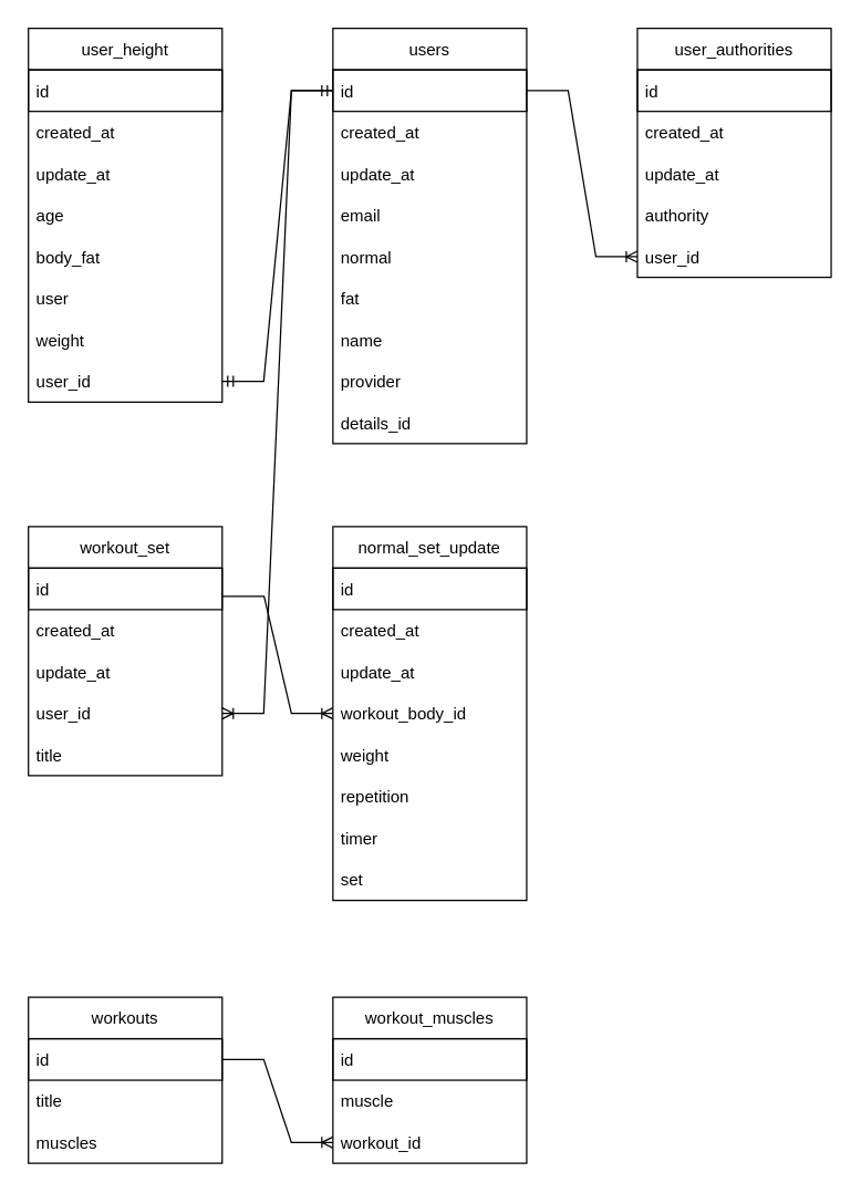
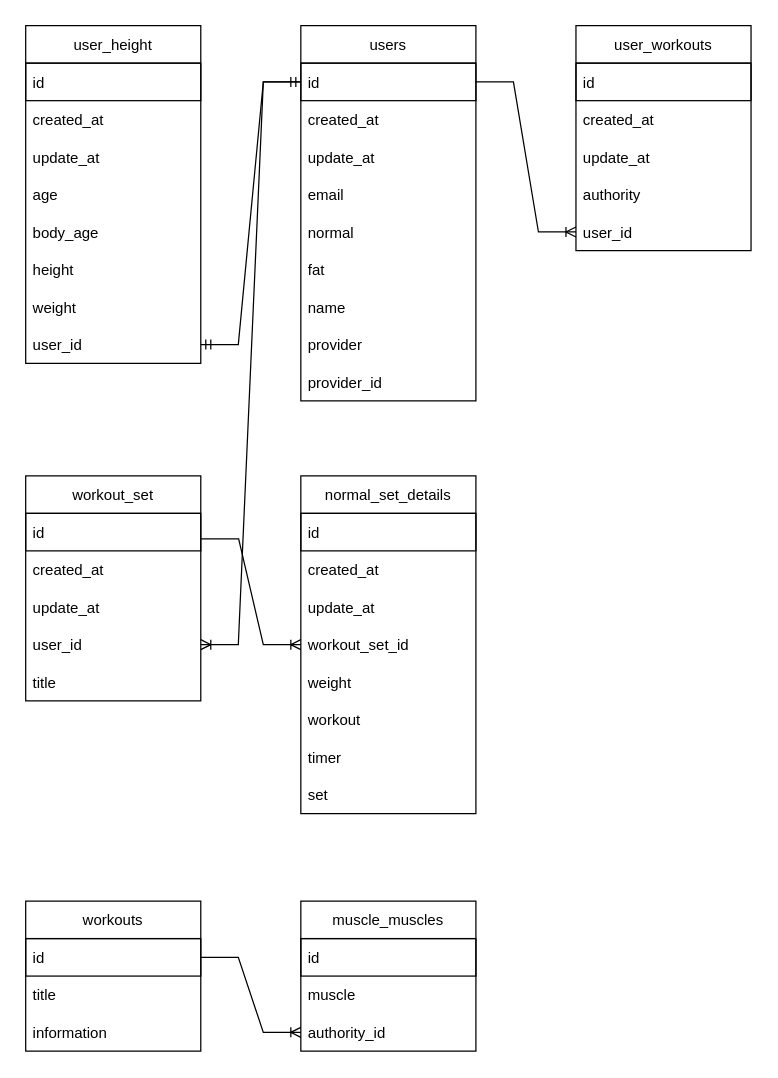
  <mxCell id="0" />
  <mxCell id="1" parent="0" />
  <mxCell id="2" value="users" style="swimlane;fontStyle=0;childLayout=stackLayout;horizontal=1;startSize=30;horizontalStack=0;resizeParent=1;resizeParentMax=0;resizeLast=0;collapsible=1;marginBottom=0;" parent="1" vertex="1"><mxGeometry x="240" width="140" height="300" as="geometry" y="20"><mxRectangle x="250" y="290" width="60" height="30" as="alternateBounds" /></mxGeometry></mxCell>
  <mxCell id="3" value="id" style="text;strokeColor=#000000;fillColor=none;align=left;verticalAlign=middle;spacingLeft=4;spacingRight=4;overflow=hidden;points=[[0,0.5],[1,0.5]];portConstraint=eastwest;rotatable=0;" parent="2" vertex="1"><mxGeometry y="30" width="140" height="30" as="geometry" /></mxCell>
  <mxCell id="4" value="created_at" style="text;strokeColor=none;fillColor=none;align=left;verticalAlign=middle;spacingLeft=4;spacingRight=4;overflow=hidden;points=[[0,0.5],[1,0.5]];portConstraint=eastwest;rotatable=0;" parent="2" vertex="1"><mxGeometry y="60" width="140" height="30" as="geometry" /></mxCell>
  <mxCell id="5" value="update_at" style="text;strokeColor=none;fillColor=none;align=left;verticalAlign=middle;spacingLeft=4;spacingRight=4;overflow=hidden;points=[[0,0.5],[1,0.5]];portConstraint=eastwest;rotatable=0;" parent="2" vertex="1"><mxGeometry y="90" width="140" height="30" as="geometry" /></mxCell>
  <mxCell id="6" value="email" style="text;strokeColor=none;fillColor=none;align=left;verticalAlign=middle;spacingLeft=4;spacingRight=4;overflow=hidden;points=[[0,0.5],[1,0.5]];portConstraint=eastwest;rotatable=0;" parent="2" vertex="1"><mxGeometry y="120" width="140" height="30" as="geometry" /></mxCell>
  <mxCell id="7" value="normal" style="text;strokeColor=none;fillColor=none;align=left;verticalAlign=middle;spacingLeft=4;spacingRight=4;overflow=hidden;points=[[0,0.5],[1,0.5]];portConstraint=eastwest;rotatable=0;" parent="2" vertex="1"><mxGeometry y="150" width="140" height="30" as="geometry" /></mxCell>
  <mxCell id="8" value="fat" style="text;strokeColor=none;fillColor=none;align=left;verticalAlign=middle;spacingLeft=4;spacingRight=4;overflow=hidden;points=[[0,0.5],[1,0.5]];portConstraint=eastwest;rotatable=0;" parent="2" vertex="1"><mxGeometry y="180" width="140" height="30" as="geometry" /></mxCell>
  <mxCell id="9" value="name" style="text;strokeColor=none;fillColor=none;align=left;verticalAlign=middle;spacingLeft=4;spacingRight=4;overflow=hidden;points=[[0,0.5],[1,0.5]];portConstraint=eastwest;rotatable=0;" parent="2" vertex="1"><mxGeometry y="210" width="140" height="30" as="geometry" /></mxCell>
  <mxCell id="10" value="provider" style="text;strokeColor=none;fillColor=none;align=left;verticalAlign=middle;spacingLeft=4;spacingRight=4;overflow=hidden;points=[[0,0.5],[1,0.5]];portConstraint=eastwest;rotatable=0;" parent="2" vertex="1"><mxGeometry y="240" width="140" height="30" as="geometry" /></mxCell>
- <mxCell id="11" value="details_id" style="text;strokeColor=none;fillColor=none;align=left;verticalAlign=middle;spacingLeft=4;spacingRight=4;overflow=hidden;points=[[0,0.5],[1,0.5]];portConstraint=eastwest;rotatable=0;" parent="2" vertex="1"><mxGeometry y="270" width="140" height="30" as="geometry" /></mxCell>
+ <mxCell id="11" value="provider_id" style="text;strokeColor=none;fillColor=none;align=left;verticalAlign=middle;spacingLeft=4;spacingRight=4;overflow=hidden;points=[[0,0.5],[1,0.5]];portConstraint=eastwest;rotatable=0;" parent="2" vertex="1"><mxGeometry y="270" width="140" height="30" as="geometry" /></mxCell>
  <mxCell id="12" value="user_height" style="swimlane;fontStyle=0;childLayout=stackLayout;horizontal=1;startSize=30;horizontalStack=0;resizeParent=1;resizeParentMax=0;resizeLast=0;collapsible=1;marginBottom=0;rounded=0;gradientColor=none;" parent="1" vertex="1"><mxGeometry x="20" width="140" height="270" as="geometry" y="20"><mxRectangle x="250" y="290" width="60" height="30" as="alternateBounds" /></mxGeometry></mxCell>
  <mxCell id="13" value="id" style="text;strokeColor=#000000;fillColor=none;align=left;verticalAlign=middle;spacingLeft=4;spacingRight=4;overflow=hidden;points=[[0,0.5],[1,0.5]];portConstraint=eastwest;rotatable=0;" parent="12" vertex="1"><mxGeometry y="30" width="140" height="30" as="geometry" /></mxCell>
  <mxCell id="14" value="created_at" style="text;strokeColor=none;fillColor=none;align=left;verticalAlign=middle;spacingLeft=4;spacingRight=4;overflow=hidden;points=[[0,0.5],[1,0.5]];portConstraint=eastwest;rotatable=0;" parent="12" vertex="1"><mxGeometry y="60" width="140" height="30" as="geometry" /></mxCell>
  <mxCell id="15" value="update_at" style="text;strokeColor=none;fillColor=none;align=left;verticalAlign=middle;spacingLeft=4;spacingRight=4;overflow=hidden;points=[[0,0.5],[1,0.5]];portConstraint=eastwest;rotatable=0;" parent="12" vertex="1"><mxGeometry y="90" width="140" height="30" as="geometry" /></mxCell>
  <mxCell id="16" value="age" style="text;strokeColor=none;fillColor=none;align=left;verticalAlign=middle;spacingLeft=4;spacingRight=4;overflow=hidden;points=[[0,0.5],[1,0.5]];portConstraint=eastwest;rotatable=0;" parent="12" vertex="1"><mxGeometry y="120" width="140" height="30" as="geometry" /></mxCell>
- <mxCell id="17" value="body_fat" style="text;strokeColor=none;fillColor=none;align=left;verticalAlign=middle;spacingLeft=4;spacingRight=4;overflow=hidden;points=[[0,0.5],[1,0.5]];portConstraint=eastwest;rotatable=0;" parent="12" vertex="1"><mxGeometry y="150" width="140" height="30" as="geometry" /></mxCell>
- <mxCell id="18" value="user" style="text;strokeColor=none;fillColor=none;align=left;verticalAlign=middle;spacingLeft=4;spacingRight=4;overflow=hidden;points=[[0,0.5],[1,0.5]];portConstraint=eastwest;rotatable=0;" parent="12" vertex="1"><mxGeometry y="180" width="140" height="30" as="geometry" /></mxCell>
+ <mxCell id="17" value="body_age" style="text;strokeColor=none;fillColor=none;align=left;verticalAlign=middle;spacingLeft=4;spacingRight=4;overflow=hidden;points=[[0,0.5],[1,0.5]];portConstraint=eastwest;rotatable=0;" parent="12" vertex="1"><mxGeometry y="150" width="140" height="30" as="geometry" /></mxCell>
+ <mxCell id="18" value="height" style="text;strokeColor=none;fillColor=none;align=left;verticalAlign=middle;spacingLeft=4;spacingRight=4;overflow=hidden;points=[[0,0.5],[1,0.5]];portConstraint=eastwest;rotatable=0;" parent="12" vertex="1"><mxGeometry y="180" width="140" height="30" as="geometry" /></mxCell>
  <mxCell id="19" value="weight" style="text;strokeColor=none;fillColor=none;align=left;verticalAlign=middle;spacingLeft=4;spacingRight=4;overflow=hidden;points=[[0,0.5],[1,0.5]];portConstraint=eastwest;rotatable=0;" parent="12" vertex="1"><mxGeometry y="210" width="140" height="30" as="geometry" /></mxCell>
  <mxCell id="20" value="user_id" style="text;strokeColor=none;fillColor=none;align=left;verticalAlign=middle;spacingLeft=4;spacingRight=4;overflow=hidden;points=[[0,0.5],[1,0.5]];portConstraint=eastwest;rotatable=0;" parent="12" vertex="1"><mxGeometry y="240" width="140" height="30" as="geometry" /></mxCell>
- <mxCell id="21" value="user_authorities" style="swimlane;fontStyle=0;childLayout=stackLayout;horizontal=1;startSize=30;horizontalStack=0;resizeParent=1;resizeParentMax=0;resizeLast=0;collapsible=1;marginBottom=0;" parent="1" vertex="1"><mxGeometry x="460" width="140" height="180" as="geometry" y="20"><mxRectangle x="250" y="290" width="60" height="30" as="alternateBounds" /></mxGeometry></mxCell>
+ <mxCell id="21" value="user_workouts" style="swimlane;fontStyle=0;childLayout=stackLayout;horizontal=1;startSize=30;horizontalStack=0;resizeParent=1;resizeParentMax=0;resizeLast=0;collapsible=1;marginBottom=0;" parent="1" vertex="1"><mxGeometry x="460" width="140" height="180" as="geometry" y="20"><mxRectangle x="250" y="290" width="60" height="30" as="alternateBounds" /></mxGeometry></mxCell>
  <mxCell id="22" value="id" style="text;strokeColor=#000000;fillColor=none;align=left;verticalAlign=middle;spacingLeft=4;spacingRight=4;overflow=hidden;points=[[0,0.5],[1,0.5]];portConstraint=eastwest;rotatable=0;" parent="21" vertex="1"><mxGeometry y="30" width="140" height="30" as="geometry" /></mxCell>
  <mxCell id="23" value="created_at" style="text;strokeColor=none;fillColor=none;align=left;verticalAlign=middle;spacingLeft=4;spacingRight=4;overflow=hidden;points=[[0,0.5],[1,0.5]];portConstraint=eastwest;rotatable=0;" parent="21" vertex="1"><mxGeometry y="60" width="140" height="30" as="geometry" /></mxCell>
  <mxCell id="24" value="update_at" style="text;strokeColor=none;fillColor=none;align=left;verticalAlign=middle;spacingLeft=4;spacingRight=4;overflow=hidden;points=[[0,0.5],[1,0.5]];portConstraint=eastwest;rotatable=0;" parent="21" vertex="1"><mxGeometry y="90" width="140" height="30" as="geometry" /></mxCell>
  <mxCell id="25" value="authority" style="text;strokeColor=none;fillColor=none;align=left;verticalAlign=middle;spacingLeft=4;spacingRight=4;overflow=hidden;points=[[0,0.5],[1,0.5]];portConstraint=eastwest;rotatable=0;" parent="21" vertex="1"><mxGeometry y="120" width="140" height="30" as="geometry" /></mxCell>
  <mxCell id="26" value="user_id" style="text;strokeColor=none;fillColor=none;align=left;verticalAlign=middle;spacingLeft=4;spacingRight=4;overflow=hidden;points=[[0,0.5],[1,0.5]];portConstraint=eastwest;rotatable=0;" parent="21" vertex="1"><mxGeometry y="150" width="140" height="30" as="geometry" /></mxCell>
  <mxCell id="27" value="workouts" style="swimlane;fontStyle=0;childLayout=stackLayout;horizontal=1;startSize=30;horizontalStack=0;resizeParent=1;resizeParentMax=0;resizeLast=0;collapsible=1;marginBottom=0;rounded=0;gradientColor=none;" parent="1" vertex="1"><mxGeometry x="20" y="720" width="140" height="120" as="geometry"><mxRectangle x="250" y="290" width="60" height="30" as="alternateBounds" /></mxGeometry></mxCell>
  <mxCell id="28" value="id" style="text;strokeColor=#000000;fillColor=none;align=left;verticalAlign=middle;spacingLeft=4;spacingRight=4;overflow=hidden;points=[[0,0.5],[1,0.5]];portConstraint=eastwest;rotatable=0;" parent="27" vertex="1"><mxGeometry y="30" width="140" height="30" as="geometry" /></mxCell>
  <mxCell id="29" value="title" style="text;strokeColor=none;fillColor=none;align=left;verticalAlign=middle;spacingLeft=4;spacingRight=4;overflow=hidden;points=[[0,0.5],[1,0.5]];portConstraint=eastwest;rotatable=0;" parent="27" vertex="1"><mxGeometry y="60" width="140" height="30" as="geometry" /></mxCell>
- <mxCell id="30" value="muscles" style="text;strokeColor=none;fillColor=none;align=left;verticalAlign=middle;spacingLeft=4;spacingRight=4;overflow=hidden;points=[[0,0.5],[1,0.5]];portConstraint=eastwest;rotatable=0;" parent="27" vertex="1"><mxGeometry y="90" width="140" height="30" as="geometry" /></mxCell>
+ <mxCell id="30" value="information" style="text;strokeColor=none;fillColor=none;align=left;verticalAlign=middle;spacingLeft=4;spacingRight=4;overflow=hidden;points=[[0,0.5],[1,0.5]];portConstraint=eastwest;rotatable=0;" parent="27" vertex="1"><mxGeometry y="90" width="140" height="30" as="geometry" /></mxCell>
  <mxCell id="31" value="" style="edgeStyle=entityRelationEdgeStyle;fontSize=12;html=1;endArrow=ERmandOne;startArrow=ERmandOne;rounded=0;entryX=0;entryY=0.5;entryDx=0;entryDy=0;exitX=1;exitY=0.5;exitDx=0;exitDy=0;" parent="1" source="20" target="3" edge="1"><mxGeometry width="100" height="100" relative="1" as="geometry"><mxPoint x="250" y="280" as="sourcePoint" /><mxPoint x="350" y="180" as="targetPoint" /></mxGeometry></mxCell>
  <mxCell id="32" value="" style="edgeStyle=entityRelationEdgeStyle;fontSize=12;html=1;endArrow=ERoneToMany;rounded=0;entryX=0;entryY=0.5;entryDx=0;entryDy=0;exitX=1;exitY=0.5;exitDx=0;exitDy=0;" parent="1" source="3" target="26" edge="1"><mxGeometry width="100" height="100" relative="1" as="geometry"><mxPoint x="250" y="280" as="sourcePoint" /><mxPoint x="410" y="230" as="targetPoint" /></mxGeometry></mxCell>
- <mxCell id="33" value="workout_muscles" style="swimlane;fontStyle=0;childLayout=stackLayout;horizontal=1;startSize=30;horizontalStack=0;resizeParent=1;resizeParentMax=0;resizeLast=0;collapsible=1;marginBottom=0;rounded=0;gradientColor=none;" parent="1" vertex="1"><mxGeometry x="240" y="720" width="140" height="120" as="geometry"><mxRectangle x="250" y="290" width="60" height="30" as="alternateBounds" /></mxGeometry></mxCell>
+ <mxCell id="33" value="muscle_muscles" style="swimlane;fontStyle=0;childLayout=stackLayout;horizontal=1;startSize=30;horizontalStack=0;resizeParent=1;resizeParentMax=0;resizeLast=0;collapsible=1;marginBottom=0;rounded=0;gradientColor=none;" parent="1" vertex="1"><mxGeometry x="240" y="720" width="140" height="120" as="geometry"><mxRectangle x="250" y="290" width="60" height="30" as="alternateBounds" /></mxGeometry></mxCell>
  <mxCell id="34" value="id" style="text;strokeColor=#000000;fillColor=none;align=left;verticalAlign=middle;spacingLeft=4;spacingRight=4;overflow=hidden;points=[[0,0.5],[1,0.5]];portConstraint=eastwest;rotatable=0;" parent="33" vertex="1"><mxGeometry y="30" width="140" height="30" as="geometry" /></mxCell>
  <mxCell id="35" value="muscle" style="text;strokeColor=none;fillColor=none;align=left;verticalAlign=middle;spacingLeft=4;spacingRight=4;overflow=hidden;points=[[0,0.5],[1,0.5]];portConstraint=eastwest;rotatable=0;" parent="33" vertex="1"><mxGeometry y="60" width="140" height="30" as="geometry" /></mxCell>
- <mxCell id="36" value="workout_id" style="text;strokeColor=none;fillColor=none;align=left;verticalAlign=middle;spacingLeft=4;spacingRight=4;overflow=hidden;points=[[0,0.5],[1,0.5]];portConstraint=eastwest;rotatable=0;" parent="33" vertex="1"><mxGeometry y="90" width="140" height="30" as="geometry" /></mxCell>
+ <mxCell id="36" value="authority_id" style="text;strokeColor=none;fillColor=none;align=left;verticalAlign=middle;spacingLeft=4;spacingRight=4;overflow=hidden;points=[[0,0.5],[1,0.5]];portConstraint=eastwest;rotatable=0;" parent="33" vertex="1"><mxGeometry y="90" width="140" height="30" as="geometry" /></mxCell>
  <mxCell id="37" value="" style="edgeStyle=entityRelationEdgeStyle;fontSize=12;html=1;endArrow=ERoneToMany;rounded=0;entryX=0;entryY=0.5;entryDx=0;entryDy=0;exitX=1;exitY=0.5;exitDx=0;exitDy=0;" parent="1" source="28" target="36" edge="1"><mxGeometry width="100" height="100" relative="1" as="geometry"><mxPoint x="240" y="800" as="sourcePoint" /><mxPoint x="340" y="700" as="targetPoint" /></mxGeometry></mxCell>
  <mxCell id="38" value="workout_set" style="swimlane;fontStyle=0;childLayout=stackLayout;horizontal=1;startSize=30;horizontalStack=0;resizeParent=1;resizeParentMax=0;resizeLast=0;collapsible=1;marginBottom=0;rounded=0;gradientColor=none;" parent="1" vertex="1"><mxGeometry x="20" y="380" width="140" height="180" as="geometry"><mxRectangle x="250" y="290" width="60" height="30" as="alternateBounds" /></mxGeometry></mxCell>
  <mxCell id="39" value="id" style="text;strokeColor=#000000;fillColor=none;align=left;verticalAlign=middle;spacingLeft=4;spacingRight=4;overflow=hidden;points=[[0,0.5],[1,0.5]];portConstraint=eastwest;rotatable=0;" parent="38" vertex="1"><mxGeometry y="30" width="140" height="30" as="geometry" /></mxCell>
  <mxCell id="40" value="created_at" style="text;strokeColor=none;fillColor=none;align=left;verticalAlign=middle;spacingLeft=4;spacingRight=4;overflow=hidden;points=[[0,0.5],[1,0.5]];portConstraint=eastwest;rotatable=0;" parent="38" vertex="1"><mxGeometry y="60" width="140" height="30" as="geometry" /></mxCell>
  <mxCell id="41" value="update_at" style="text;strokeColor=none;fillColor=none;align=left;verticalAlign=middle;spacingLeft=4;spacingRight=4;overflow=hidden;points=[[0,0.5],[1,0.5]];portConstraint=eastwest;rotatable=0;" parent="38" vertex="1"><mxGeometry y="90" width="140" height="30" as="geometry" /></mxCell>
  <mxCell id="42" value="user_id" style="text;strokeColor=none;fillColor=none;align=left;verticalAlign=middle;spacingLeft=4;spacingRight=4;overflow=hidden;points=[[0,0.5],[1,0.5]];portConstraint=eastwest;rotatable=0;" vertex="1" parent="38"><mxGeometry y="120" width="140" height="30" as="geometry" /></mxCell>
  <mxCell id="43" value="title" style="text;strokeColor=none;fillColor=none;align=left;verticalAlign=middle;spacingLeft=4;spacingRight=4;overflow=hidden;points=[[0,0.5],[1,0.5]];portConstraint=eastwest;rotatable=0;" vertex="1" parent="38"><mxGeometry y="150" width="140" height="30" as="geometry" /></mxCell>
- <mxCell id="44" value="normal_set_update" style="swimlane;fontStyle=0;childLayout=stackLayout;horizontal=1;startSize=30;horizontalStack=0;resizeParent=1;resizeParentMax=0;resizeLast=0;collapsible=1;marginBottom=0;rounded=0;gradientColor=none;" vertex="1" parent="1"><mxGeometry x="240" y="380" width="140" height="270" as="geometry"><mxRectangle x="250" y="290" width="60" height="30" as="alternateBounds" /></mxGeometry></mxCell>
+ <mxCell id="44" value="normal_set_details" style="swimlane;fontStyle=0;childLayout=stackLayout;horizontal=1;startSize=30;horizontalStack=0;resizeParent=1;resizeParentMax=0;resizeLast=0;collapsible=1;marginBottom=0;rounded=0;gradientColor=none;" vertex="1" parent="1"><mxGeometry x="240" y="380" width="140" height="270" as="geometry"><mxRectangle x="250" y="290" width="60" height="30" as="alternateBounds" /></mxGeometry></mxCell>
  <mxCell id="45" value="id" style="text;strokeColor=#000000;fillColor=none;align=left;verticalAlign=middle;spacingLeft=4;spacingRight=4;overflow=hidden;points=[[0,0.5],[1,0.5]];portConstraint=eastwest;rotatable=0;" vertex="1" parent="44"><mxGeometry y="30" width="140" height="30" as="geometry" /></mxCell>
  <mxCell id="46" value="created_at" style="text;strokeColor=none;fillColor=none;align=left;verticalAlign=middle;spacingLeft=4;spacingRight=4;overflow=hidden;points=[[0,0.5],[1,0.5]];portConstraint=eastwest;rotatable=0;" vertex="1" parent="44"><mxGeometry y="60" width="140" height="30" as="geometry" /></mxCell>
  <mxCell id="47" value="update_at" style="text;strokeColor=none;fillColor=none;align=left;verticalAlign=middle;spacingLeft=4;spacingRight=4;overflow=hidden;points=[[0,0.5],[1,0.5]];portConstraint=eastwest;rotatable=0;" vertex="1" parent="44"><mxGeometry y="90" width="140" height="30" as="geometry" /></mxCell>
- <mxCell id="48" value="workout_body_id" style="text;strokeColor=none;fillColor=none;align=left;verticalAlign=middle;spacingLeft=4;spacingRight=4;overflow=hidden;points=[[0,0.5],[1,0.5]];portConstraint=eastwest;rotatable=0;" vertex="1" parent="44"><mxGeometry y="120" width="140" height="30" as="geometry" /></mxCell>
+ <mxCell id="48" value="workout_set_id" style="text;strokeColor=none;fillColor=none;align=left;verticalAlign=middle;spacingLeft=4;spacingRight=4;overflow=hidden;points=[[0,0.5],[1,0.5]];portConstraint=eastwest;rotatable=0;" vertex="1" parent="44"><mxGeometry y="120" width="140" height="30" as="geometry" /></mxCell>
  <mxCell id="49" value="weight" style="text;strokeColor=none;fillColor=none;align=left;verticalAlign=middle;spacingLeft=4;spacingRight=4;overflow=hidden;points=[[0,0.5],[1,0.5]];portConstraint=eastwest;rotatable=0;" vertex="1" parent="44"><mxGeometry y="150" width="140" height="30" as="geometry" /></mxCell>
- <mxCell id="50" value="repetition" style="text;strokeColor=none;fillColor=none;align=left;verticalAlign=middle;spacingLeft=4;spacingRight=4;overflow=hidden;points=[[0,0.5],[1,0.5]];portConstraint=eastwest;rotatable=0;" vertex="1" parent="44"><mxGeometry y="180" width="140" height="30" as="geometry" /></mxCell>
+ <mxCell id="50" value="workout" style="text;strokeColor=none;fillColor=none;align=left;verticalAlign=middle;spacingLeft=4;spacingRight=4;overflow=hidden;points=[[0,0.5],[1,0.5]];portConstraint=eastwest;rotatable=0;" vertex="1" parent="44"><mxGeometry y="180" width="140" height="30" as="geometry" /></mxCell>
  <mxCell id="51" value="timer" style="text;strokeColor=none;fillColor=none;align=left;verticalAlign=middle;spacingLeft=4;spacingRight=4;overflow=hidden;points=[[0,0.5],[1,0.5]];portConstraint=eastwest;rotatable=0;" parent="44" vertex="1"><mxGeometry y="210" width="140" height="30" as="geometry" /></mxCell>
  <mxCell id="52" value="set" style="text;strokeColor=none;fillColor=none;align=left;verticalAlign=middle;spacingLeft=4;spacingRight=4;overflow=hidden;points=[[0,0.5],[1,0.5]];portConstraint=eastwest;rotatable=0;" vertex="1" parent="44"><mxGeometry y="240" width="140" height="30" as="geometry" /></mxCell>
  <mxCell id="53" value="" style="edgeStyle=entityRelationEdgeStyle;fontSize=12;html=1;endArrow=ERoneToMany;rounded=0;entryX=0;entryY=0.5;entryDx=0;entryDy=0;exitX=1.002;exitY=0.682;exitDx=0;exitDy=0;exitPerimeter=0;" edge="1" parent="1" source="39" target="48"><mxGeometry width="100" height="100" relative="1" as="geometry"><mxPoint x="80" y="600" as="sourcePoint" /><mxPoint x="180" y="500" as="targetPoint" /></mxGeometry></mxCell>
  <mxCell id="54" value="" style="edgeStyle=entityRelationEdgeStyle;fontSize=12;html=1;endArrow=ERoneToMany;rounded=0;entryX=1;entryY=0.5;entryDx=0;entryDy=0;exitX=0;exitY=0.5;exitDx=0;exitDy=0;" edge="1" parent="1" source="3" target="42"><mxGeometry width="100" height="100" relative="1" as="geometry"><mxPoint x="410" y="290" as="sourcePoint" /><mxPoint x="200" y="410" as="targetPoint" /></mxGeometry></mxCell>
